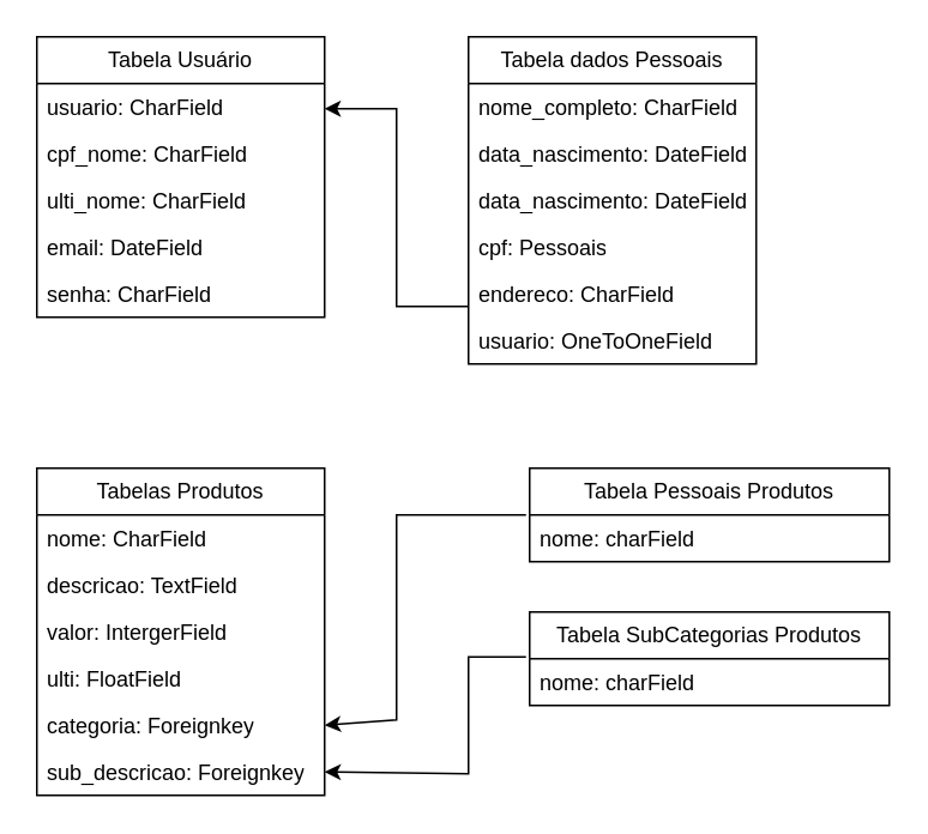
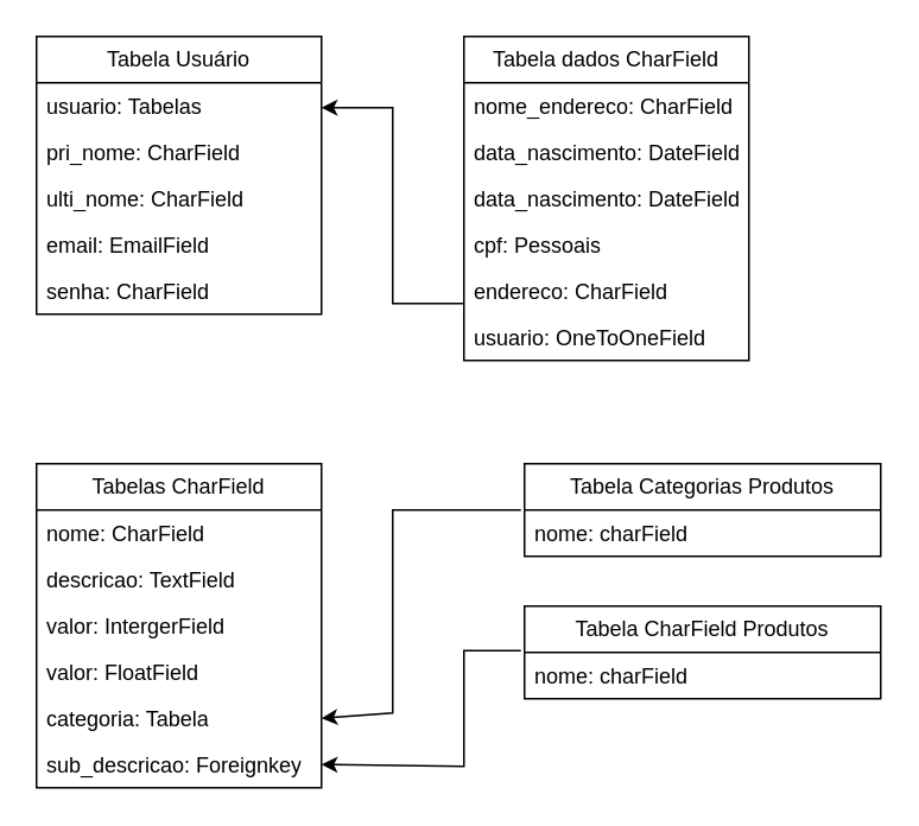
  <mxCell id="0" />
  <mxCell id="1" parent="0" />
  <mxCell id="2" value="Tabela Usuário" style="swimlane;fontStyle=0;childLayout=stackLayout;horizontal=1;startSize=26;fillColor=none;horizontalStack=0;resizeParent=1;resizeParentMax=0;resizeLast=0;collapsible=1;marginBottom=0;whiteSpace=wrap;html=1;" vertex="1" parent="1"><mxGeometry x="20" y="20" width="160" height="156" as="geometry" /></mxCell>
- <mxCell id="3" value="usuario: CharField&lt;div&gt;&lt;br&gt;&lt;/div&gt;" style="text;strokeColor=none;fillColor=none;align=left;verticalAlign=top;spacingLeft=4;spacingRight=4;overflow=hidden;rotatable=0;points=[[0,0.5],[1,0.5]];portConstraint=eastwest;whiteSpace=wrap;html=1;" vertex="1" parent="2"><mxGeometry y="26" width="160" height="26" as="geometry" /></mxCell>
- <mxCell id="4" value="cpf_nome: CharField&amp;nbsp;" style="text;strokeColor=none;fillColor=none;align=left;verticalAlign=top;spacingLeft=4;spacingRight=4;overflow=hidden;rotatable=0;points=[[0,0.5],[1,0.5]];portConstraint=eastwest;whiteSpace=wrap;html=1;" vertex="1" parent="2"><mxGeometry y="52" width="160" height="26" as="geometry" /></mxCell>
+ <mxCell id="3" value="usuario: Tabelas&lt;div&gt;&lt;br&gt;&lt;/div&gt;" style="text;strokeColor=none;fillColor=none;align=left;verticalAlign=top;spacingLeft=4;spacingRight=4;overflow=hidden;rotatable=0;points=[[0,0.5],[1,0.5]];portConstraint=eastwest;whiteSpace=wrap;html=1;" vertex="1" parent="2"><mxGeometry y="26" width="160" height="26" as="geometry" /></mxCell>
+ <mxCell id="4" value="pri_nome: CharField&amp;nbsp;" style="text;strokeColor=none;fillColor=none;align=left;verticalAlign=top;spacingLeft=4;spacingRight=4;overflow=hidden;rotatable=0;points=[[0,0.5],[1,0.5]];portConstraint=eastwest;whiteSpace=wrap;html=1;" vertex="1" parent="2"><mxGeometry y="52" width="160" height="26" as="geometry" /></mxCell>
  <mxCell id="5" value="ulti_nome: CharField&amp;nbsp;" style="text;strokeColor=none;fillColor=none;align=left;verticalAlign=top;spacingLeft=4;spacingRight=4;overflow=hidden;rotatable=0;points=[[0,0.5],[1,0.5]];portConstraint=eastwest;whiteSpace=wrap;html=1;" vertex="1" parent="2"><mxGeometry y="78" width="160" height="26" as="geometry" /></mxCell>
- <mxCell id="6" value="email: DateField&lt;div&gt;&lt;br&gt;&lt;/div&gt;" style="text;strokeColor=none;fillColor=none;align=left;verticalAlign=top;spacingLeft=4;spacingRight=4;overflow=hidden;rotatable=0;points=[[0,0.5],[1,0.5]];portConstraint=eastwest;whiteSpace=wrap;html=1;" vertex="1" parent="2"><mxGeometry y="104" width="160" height="26" as="geometry" /></mxCell>
+ <mxCell id="6" value="email: EmailField&lt;div&gt;&lt;br&gt;&lt;/div&gt;" style="text;strokeColor=none;fillColor=none;align=left;verticalAlign=top;spacingLeft=4;spacingRight=4;overflow=hidden;rotatable=0;points=[[0,0.5],[1,0.5]];portConstraint=eastwest;whiteSpace=wrap;html=1;" vertex="1" parent="2"><mxGeometry y="104" width="160" height="26" as="geometry" /></mxCell>
  <mxCell id="7" value="&lt;div&gt;senha: CharField&lt;/div&gt;" style="text;strokeColor=none;fillColor=none;align=left;verticalAlign=top;spacingLeft=4;spacingRight=4;overflow=hidden;rotatable=0;points=[[0,0.5],[1,0.5]];portConstraint=eastwest;whiteSpace=wrap;html=1;" vertex="1" parent="2"><mxGeometry y="130" width="160" height="26" as="geometry" /></mxCell>
- <mxCell id="8" value="Tabela dados Pessoais" style="swimlane;fontStyle=0;childLayout=stackLayout;horizontal=1;startSize=26;fillColor=none;horizontalStack=0;resizeParent=1;resizeParentMax=0;resizeLast=0;collapsible=1;marginBottom=0;whiteSpace=wrap;html=1;" vertex="1" parent="1"><mxGeometry x="260" y="20" width="160" height="182" as="geometry" /></mxCell>
- <mxCell id="9" value="nome_completo: CharField" style="text;strokeColor=none;fillColor=none;align=left;verticalAlign=top;spacingLeft=4;spacingRight=4;overflow=hidden;rotatable=0;points=[[0,0.5],[1,0.5]];portConstraint=eastwest;whiteSpace=wrap;html=1;" vertex="1" parent="8"><mxGeometry y="26" width="160" height="26" as="geometry" /></mxCell>
+ <mxCell id="8" value="Tabela dados CharField" style="swimlane;fontStyle=0;childLayout=stackLayout;horizontal=1;startSize=26;fillColor=none;horizontalStack=0;resizeParent=1;resizeParentMax=0;resizeLast=0;collapsible=1;marginBottom=0;whiteSpace=wrap;html=1;" vertex="1" parent="1"><mxGeometry x="260" y="20" width="160" height="182" as="geometry" /></mxCell>
+ <mxCell id="9" value="nome_endereco: CharField" style="text;strokeColor=none;fillColor=none;align=left;verticalAlign=top;spacingLeft=4;spacingRight=4;overflow=hidden;rotatable=0;points=[[0,0.5],[1,0.5]];portConstraint=eastwest;whiteSpace=wrap;html=1;" vertex="1" parent="8"><mxGeometry y="26" width="160" height="26" as="geometry" /></mxCell>
  <mxCell id="10" value="data_nascimento: DateField" style="text;strokeColor=none;fillColor=none;align=left;verticalAlign=top;spacingLeft=4;spacingRight=4;overflow=hidden;rotatable=0;points=[[0,0.5],[1,0.5]];portConstraint=eastwest;whiteSpace=wrap;html=1;" vertex="1" parent="8"><mxGeometry y="52" width="160" height="26" as="geometry" /></mxCell>
  <mxCell id="11" value="data_nascimento: DateField" style="text;strokeColor=none;fillColor=none;align=left;verticalAlign=top;spacingLeft=4;spacingRight=4;overflow=hidden;rotatable=0;points=[[0,0.5],[1,0.5]];portConstraint=eastwest;whiteSpace=wrap;html=1;" vertex="1" parent="8"><mxGeometry y="78" width="160" height="26" as="geometry" /></mxCell>
  <mxCell id="12" value="cpf: Pessoais" style="text;strokeColor=none;fillColor=none;align=left;verticalAlign=top;spacingLeft=4;spacingRight=4;overflow=hidden;rotatable=0;points=[[0,0.5],[1,0.5]];portConstraint=eastwest;whiteSpace=wrap;html=1;" vertex="1" parent="8"><mxGeometry y="104" width="160" height="26" as="geometry" /></mxCell>
  <mxCell id="13" value="endereco: CharField" style="text;strokeColor=none;fillColor=none;align=left;verticalAlign=top;spacingLeft=4;spacingRight=4;overflow=hidden;rotatable=0;points=[[0,0.5],[1,0.5]];portConstraint=eastwest;whiteSpace=wrap;html=1;" vertex="1" parent="8"><mxGeometry y="130" width="160" height="26" as="geometry" /></mxCell>
  <mxCell id="14" value="usuario: OneToOneField" style="text;strokeColor=none;fillColor=none;align=left;verticalAlign=top;spacingLeft=4;spacingRight=4;overflow=hidden;rotatable=0;points=[[0,0.5],[1,0.5]];portConstraint=eastwest;whiteSpace=wrap;html=1;" vertex="1" parent="8"><mxGeometry y="156" width="160" height="26" as="geometry" /></mxCell>
- <mxCell id="15" value="Tabelas Produtos" style="swimlane;fontStyle=0;childLayout=stackLayout;horizontal=1;startSize=26;fillColor=none;horizontalStack=0;resizeParent=1;resizeParentMax=0;resizeLast=0;collapsible=1;marginBottom=0;whiteSpace=wrap;html=1;align=center;" vertex="1" parent="1"><mxGeometry x="20" y="260" width="160" height="182" as="geometry" /></mxCell>
+ <mxCell id="15" value="Tabelas CharField" style="swimlane;fontStyle=0;childLayout=stackLayout;horizontal=1;startSize=26;fillColor=none;horizontalStack=0;resizeParent=1;resizeParentMax=0;resizeLast=0;collapsible=1;marginBottom=0;whiteSpace=wrap;html=1;align=center;" vertex="1" parent="1"><mxGeometry x="20" y="260" width="160" height="182" as="geometry" /></mxCell>
  <mxCell id="16" value="nome: CharField" style="text;strokeColor=none;fillColor=none;align=left;verticalAlign=top;spacingLeft=4;spacingRight=4;overflow=hidden;rotatable=0;points=[[0,0.5],[1,0.5]];portConstraint=eastwest;whiteSpace=wrap;html=1;" vertex="1" parent="15"><mxGeometry y="26" width="160" height="26" as="geometry" /></mxCell>
  <mxCell id="17" value="descricao: TextField" style="text;strokeColor=none;fillColor=none;align=left;verticalAlign=top;spacingLeft=4;spacingRight=4;overflow=hidden;rotatable=0;points=[[0,0.5],[1,0.5]];portConstraint=eastwest;whiteSpace=wrap;html=1;" vertex="1" parent="15"><mxGeometry y="52" width="160" height="26" as="geometry" /></mxCell>
  <mxCell id="18" value="valor: IntergerField" style="text;strokeColor=none;fillColor=none;align=left;verticalAlign=top;spacingLeft=4;spacingRight=4;overflow=hidden;rotatable=0;points=[[0,0.5],[1,0.5]];portConstraint=eastwest;whiteSpace=wrap;html=1;" vertex="1" parent="15"><mxGeometry y="78" width="160" height="26" as="geometry" /></mxCell>
- <mxCell id="19" value="ulti: FloatField" style="text;strokeColor=none;fillColor=none;align=left;verticalAlign=top;spacingLeft=4;spacingRight=4;overflow=hidden;rotatable=0;points=[[0,0.5],[1,0.5]];portConstraint=eastwest;whiteSpace=wrap;html=1;" vertex="1" parent="15"><mxGeometry y="104" width="160" height="26" as="geometry" /></mxCell>
- <mxCell id="20" value="categoria: Foreignkey" style="text;strokeColor=none;fillColor=none;align=left;verticalAlign=top;spacingLeft=4;spacingRight=4;overflow=hidden;rotatable=0;points=[[0,0.5],[1,0.5]];portConstraint=eastwest;whiteSpace=wrap;html=1;" vertex="1" parent="15"><mxGeometry y="130" width="160" height="26" as="geometry" /></mxCell>
+ <mxCell id="19" value="valor: FloatField" style="text;strokeColor=none;fillColor=none;align=left;verticalAlign=top;spacingLeft=4;spacingRight=4;overflow=hidden;rotatable=0;points=[[0,0.5],[1,0.5]];portConstraint=eastwest;whiteSpace=wrap;html=1;" vertex="1" parent="15"><mxGeometry y="104" width="160" height="26" as="geometry" /></mxCell>
+ <mxCell id="20" value="categoria: Tabela" style="text;strokeColor=none;fillColor=none;align=left;verticalAlign=top;spacingLeft=4;spacingRight=4;overflow=hidden;rotatable=0;points=[[0,0.5],[1,0.5]];portConstraint=eastwest;whiteSpace=wrap;html=1;" vertex="1" parent="15"><mxGeometry y="130" width="160" height="26" as="geometry" /></mxCell>
  <mxCell id="21" value="sub_descricao: Foreignkey" style="text;strokeColor=none;fillColor=none;align=left;verticalAlign=top;spacingLeft=4;spacingRight=4;overflow=hidden;rotatable=0;points=[[0,0.5],[1,0.5]];portConstraint=eastwest;whiteSpace=wrap;html=1;" vertex="1" parent="15"><mxGeometry y="156" width="160" height="26" as="geometry" /></mxCell>
- <mxCell id="22" value="Tabela Pessoais Produtos" style="swimlane;fontStyle=0;childLayout=stackLayout;horizontal=1;startSize=26;fillColor=none;horizontalStack=0;resizeParent=1;resizeParentMax=0;resizeLast=0;collapsible=1;marginBottom=0;whiteSpace=wrap;html=1;" vertex="1" parent="1"><mxGeometry x="294" y="260" width="200" height="52" as="geometry" /></mxCell>
+ <mxCell id="22" value="Tabela Categorias Produtos" style="swimlane;fontStyle=0;childLayout=stackLayout;horizontal=1;startSize=26;fillColor=none;horizontalStack=0;resizeParent=1;resizeParentMax=0;resizeLast=0;collapsible=1;marginBottom=0;whiteSpace=wrap;html=1;" vertex="1" parent="1"><mxGeometry x="294" y="260" width="200" height="52" as="geometry" /></mxCell>
  <mxCell id="23" value="nome: charField" style="text;strokeColor=none;fillColor=none;align=left;verticalAlign=top;spacingLeft=4;spacingRight=4;overflow=hidden;rotatable=0;points=[[0,0.5],[1,0.5]];portConstraint=eastwest;whiteSpace=wrap;html=1;" vertex="1" parent="22"><mxGeometry y="26" width="200" height="26" as="geometry" /></mxCell>
- <mxCell id="24" value="Tabela SubCategorias Produtos" style="swimlane;fontStyle=0;childLayout=stackLayout;horizontal=1;startSize=26;fillColor=none;horizontalStack=0;resizeParent=1;resizeParentMax=0;resizeLast=0;collapsible=1;marginBottom=0;whiteSpace=wrap;html=1;" vertex="1" parent="1"><mxGeometry x="294" y="340" width="200" height="52" as="geometry" /></mxCell>
+ <mxCell id="24" value="Tabela CharField Produtos" style="swimlane;fontStyle=0;childLayout=stackLayout;horizontal=1;startSize=26;fillColor=none;horizontalStack=0;resizeParent=1;resizeParentMax=0;resizeLast=0;collapsible=1;marginBottom=0;whiteSpace=wrap;html=1;" vertex="1" parent="1"><mxGeometry x="294" y="340" width="200" height="52" as="geometry" /></mxCell>
  <mxCell id="25" value="nome: charField" style="text;strokeColor=none;fillColor=none;align=left;verticalAlign=top;spacingLeft=4;spacingRight=4;overflow=hidden;rotatable=0;points=[[0,0.5],[1,0.5]];portConstraint=eastwest;whiteSpace=wrap;html=1;" vertex="1" parent="24"><mxGeometry y="26" width="200" height="26" as="geometry" /></mxCell>
  <mxCell id="26" value="" style="endArrow=classic;html=1;rounded=0;" edge="1" parent="1"><mxGeometry width="50" height="50" relative="1" as="geometry"><mxPoint x="260" y="170" as="sourcePoint" /><mxPoint x="180" y="60" as="targetPoint" /><Array as="points"><mxPoint x="220" y="170" /><mxPoint x="220" y="60" /></Array></mxGeometry></mxCell>
  <mxCell id="27" value="" style="endArrow=classic;html=1;rounded=0;exitX=-0.01;exitY=-0.038;exitDx=0;exitDy=0;exitPerimeter=0;entryX=1;entryY=0.5;entryDx=0;entryDy=0;" edge="1" parent="1" source="25" target="21"><mxGeometry width="50" height="50" relative="1" as="geometry"><mxPoint x="180" y="366" as="sourcePoint" /><mxPoint x="190" y="390" as="targetPoint" /><Array as="points"><mxPoint x="260" y="365" /><mxPoint x="260" y="430" /></Array></mxGeometry></mxCell>
  <mxCell id="28" value="" style="endArrow=classic;html=1;rounded=0;exitX=-0.01;exitY=0;exitDx=0;exitDy=0;exitPerimeter=0;entryX=1;entryY=0.5;entryDx=0;entryDy=0;" edge="1" parent="1" source="23" target="20"><mxGeometry width="50" height="50" relative="1" as="geometry"><mxPoint x="180" y="290" as="sourcePoint" /><mxPoint x="270" y="400" as="targetPoint" /><Array as="points"><mxPoint x="220" y="286" /><mxPoint x="220" y="400" /></Array></mxGeometry></mxCell>
